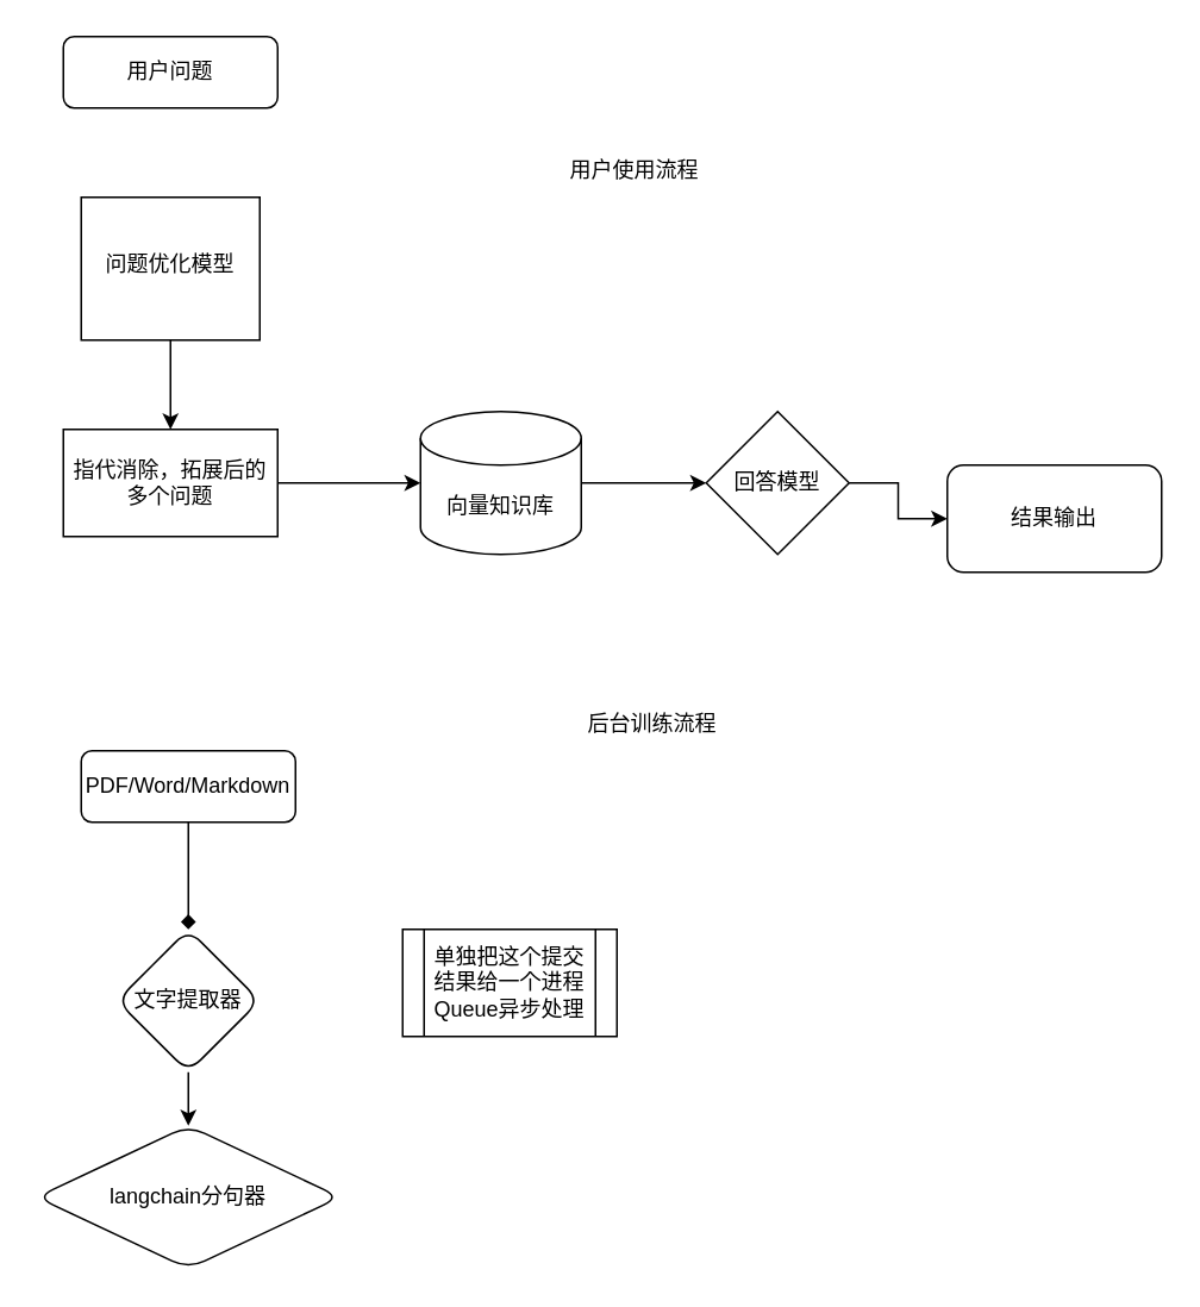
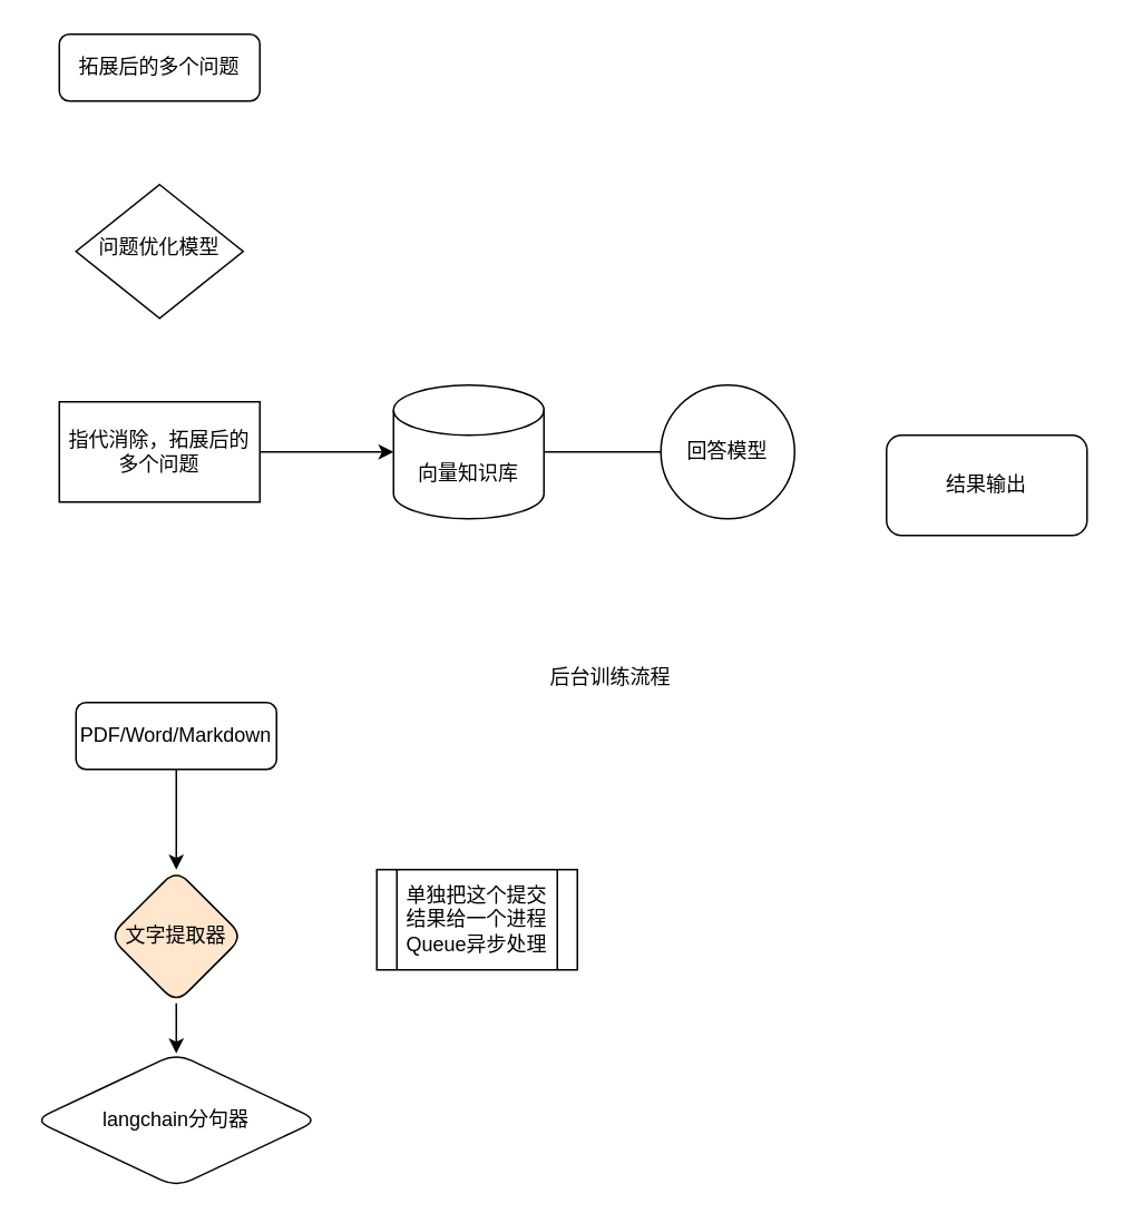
  <mxCell id="0" />
  <mxCell id="1" parent="0" />
- <mxCell id="2" value="用户问题" style="rounded=1;whiteSpace=wrap;html=1;fontSize=12;glass=0;strokeWidth=1;shadow=0;" parent="1" vertex="1"><mxGeometry x="35" y="20" width="120" height="40" as="geometry" /></mxCell>
- <mxCell id="3" value="" style="edgeStyle=orthogonalEdgeStyle;rounded=0;orthogonalLoop=1;jettySize=auto;html=1;" edge="1" parent="1" source="4" target="6"><mxGeometry relative="1" as="geometry" /></mxCell>
- <mxCell id="4" value="问题优化模型" style="whiteSpace=wrap;html=1;shadow=0;fontFamily=Helvetica;fontSize=12;align=center;strokeWidth=1;spacing=6;spacingTop=-4;rounded=0;" parent="1" vertex="1"><mxGeometry x="45" y="110" width="100" height="80" as="geometry" /></mxCell>
+ <mxCell id="2" value="拓展后的多个问题" style="rounded=1;whiteSpace=wrap;html=1;fontSize=12;glass=0;strokeWidth=1;shadow=0;" parent="1" vertex="1"><mxGeometry x="35" y="20" width="120" height="40" as="geometry" /></mxCell>
+ <mxCell id="4" value="问题优化模型" style="rhombus;whiteSpace=wrap;html=1;shadow=0;fontFamily=Helvetica;fontSize=12;align=center;strokeWidth=1;spacing=6;spacingTop=-4;" parent="1" vertex="1"><mxGeometry x="45" y="110" width="100" height="80" as="geometry" /></mxCell>
  <mxCell id="5" value="" style="edgeStyle=orthogonalEdgeStyle;rounded=0;orthogonalLoop=1;jettySize=auto;html=1;" edge="1" parent="1" source="6" target="8"><mxGeometry relative="1" as="geometry" /></mxCell>
  <mxCell id="6" value="指代消除，拓展后的多个问题" style="rounded=0;whiteSpace=wrap;html=1;" vertex="1" parent="1"><mxGeometry x="35" y="240" width="120" height="60" as="geometry" /></mxCell>
- <mxCell id="7" value="" style="edgeStyle=orthogonalEdgeStyle;rounded=0;orthogonalLoop=1;jettySize=auto;html=1;" edge="1" parent="1" source="8" target="10"><mxGeometry relative="1" as="geometry" /></mxCell>
+ <mxCell id="7" value="" style="edgeStyle=orthogonalEdgeStyle;rounded=0;orthogonalLoop=1;jettySize=auto;html=1;endArrow=none;" edge="1" parent="1" source="8" target="10"><mxGeometry relative="1" as="geometry" /></mxCell>
  <mxCell id="8" value="向量知识库" style="shape=cylinder3;whiteSpace=wrap;html=1;boundedLbl=1;backgroundOutline=1;size=15;" vertex="1" parent="1"><mxGeometry x="235" y="230" width="90" height="80" as="geometry" /></mxCell>
- <mxCell id="9" value="" style="edgeStyle=orthogonalEdgeStyle;rounded=0;orthogonalLoop=1;jettySize=auto;html=1;" edge="1" parent="1" source="10" target="11"><mxGeometry relative="1" as="geometry" /></mxCell>
- <mxCell id="10" value="回答模型" style="rhombus;whiteSpace=wrap;html=1;" vertex="1" parent="1"><mxGeometry x="395" y="230" width="80" height="80" as="geometry" /></mxCell>
+ <mxCell id="10" value="回答模型" style="ellipse;whiteSpace=wrap;html=1;" vertex="1" parent="1"><mxGeometry x="395" y="230" width="80" height="80" as="geometry" /></mxCell>
  <mxCell id="11" value="结果输出" style="rounded=1;whiteSpace=wrap;html=1;" vertex="1" parent="1"><mxGeometry x="530" y="260" width="120" height="60" as="geometry" /></mxCell>
- <mxCell id="12" value="用户使用流程" style="text;html=1;align=center;verticalAlign=middle;whiteSpace=wrap;rounded=0;" vertex="1" parent="1"><mxGeometry x="255" y="80" width="200" height="30" as="geometry" /></mxCell>
  <mxCell id="13" value="后台训练流程" style="text;html=1;align=center;verticalAlign=middle;whiteSpace=wrap;rounded=0;" vertex="1" parent="1"><mxGeometry x="265" y="390" width="200" height="30" as="geometry" /></mxCell>
- <mxCell id="14" value="" style="edgeStyle=orthogonalEdgeStyle;rounded=0;orthogonalLoop=1;jettySize=auto;html=1;endArrow=diamond;" edge="1" parent="1" source="15" target="17"><mxGeometry relative="1" as="geometry" /></mxCell>
+ <mxCell id="14" value="" style="edgeStyle=orthogonalEdgeStyle;rounded=0;orthogonalLoop=1;jettySize=auto;html=1;" edge="1" parent="1" source="15" target="17"><mxGeometry relative="1" as="geometry" /></mxCell>
  <mxCell id="15" value="PDF/Word/Markdown" style="rounded=1;whiteSpace=wrap;html=1;fontSize=12;glass=0;strokeWidth=1;shadow=0;" vertex="1" parent="1"><mxGeometry x="45" y="420" width="120" height="40" as="geometry" /></mxCell>
  <mxCell id="16" value="" style="edgeStyle=orthogonalEdgeStyle;rounded=0;orthogonalLoop=1;jettySize=auto;html=1;" edge="1" parent="1" source="17" target="18"><mxGeometry relative="1" as="geometry" /></mxCell>
- <mxCell id="17" value="文字提取器" style="rhombus;whiteSpace=wrap;html=1;rounded=1;glass=0;strokeWidth=1;shadow=0;" vertex="1" parent="1"><mxGeometry x="65" y="520" width="80" height="80" as="geometry" /></mxCell>
+ <mxCell id="17" value="文字提取器" style="rhombus;whiteSpace=wrap;html=1;rounded=1;glass=0;strokeWidth=1;shadow=0;fillColor=#ffe6cc;" vertex="1" parent="1"><mxGeometry x="65" y="520" width="80" height="80" as="geometry" /></mxCell>
  <mxCell id="18" value="langchain分句器" style="rhombus;whiteSpace=wrap;html=1;rounded=1;glass=0;strokeWidth=1;shadow=0;" vertex="1" parent="1"><mxGeometry x="20" y="630" width="170" height="80" as="geometry" /></mxCell>
  <mxCell id="19" value="单独把这个提交结果给一个进程Queue异步处理" style="shape=process;whiteSpace=wrap;html=1;backgroundOutline=1;" vertex="1" parent="1"><mxGeometry x="225" y="520" width="120" height="60" as="geometry" /></mxCell>
